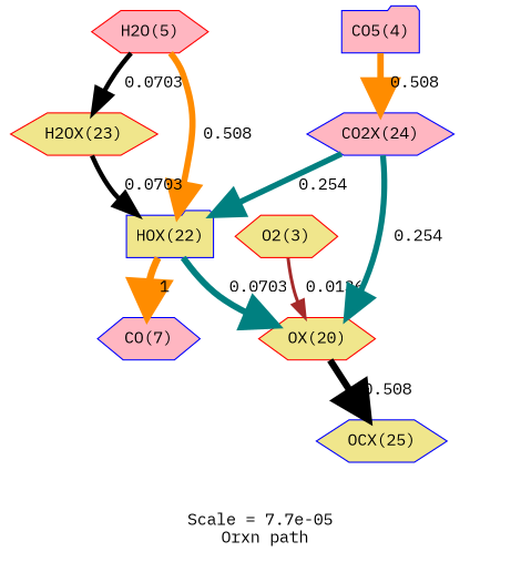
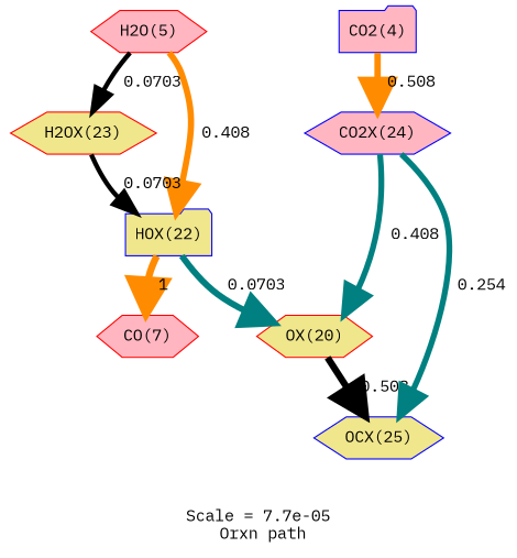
  digraph {
    fontname="IBM Plex Mono"
    label="Scale = 7.7e-05\l Orxn path"
    node [color=red fillcolor=khaki fontname="IBM Plex Mono" shape=hexagon style=filled]
    edge [arrowsize=2.48 color=black fontname="IBM Plex Mono" penwidth=4.97]
-   n1 [label="O2(3)"]
    n2 [label="OX(20)"]
    n3 [color=blue label="OCX(25)"]
    n4 [color=blue label="HOX(22)" shape=folder]
-   n5 [color=blue fillcolor=lightpink label="CO(7)"]
+   n5 [fillcolor=lightpink label="CO(7)"]
    n6 [color=blue fillcolor=lightpink label="CO2X(24)"]
    n7 [fillcolor=lightpink label="H2O(5)"]
    n8 [label="H2OX(23)"]
-   n9 [color=blue fillcolor=lightpink label="CO5(4)" shape=folder]
-   n1 -> n2 [arrowsize=1.38 color=brown label=" 0.0136" penwidth=2.76]
+   n9 [color=blue fillcolor=lightpink label="CO2(4)" shape=folder]
    n2 -> n3 [arrowsize=2.89 label=" 0.508" penwidth=5.78]
    n4 -> n2 [arrowsize=2.72 color=teal label=" 0.0703" penwidth=5.44]
    n4 -> n5 [arrowsize=3 color=darkorange label=" 1" penwidth=6]
-   n6 -> n2 [color=teal label=" 0.254"]
-   n6 -> n4 [color=teal label=" 0.254"]
-   n7 -> n4 [arrowsize=2.66 color=darkorange label=" 0.508" penwidth=5.32]
+   n6 -> n2 [color=teal label=" 0.408"]
+   n6 -> n3 [color=teal label=" 0.254"]
+   n7 -> n4 [arrowsize=2.66 color=darkorange label=" 0.408" penwidth=5.32]
    n7 -> n8 [arrowsize=2 label=" 0.0703" penwidth=4]
    n8 -> n4 [arrowsize=2 label=" 0.0703" penwidth=4]
    n9 -> n6 [arrowsize=2.74 color=darkorange label=" 0.508" penwidth=5.49]
  }
